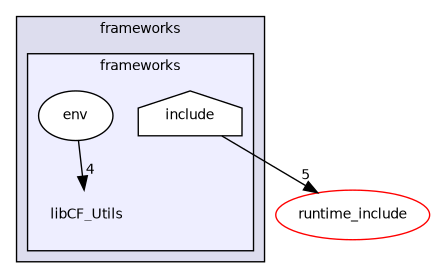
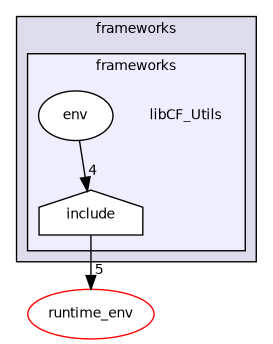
  digraph {
    compound=true
    node [fontname=Helvetica fontsize=10 shape=ellipse color=black fillcolor=white style=filled]
    edge [color=black labeldistance=1.5 labelfontname=Helvetica labelfontsize=10]
    n1 [label=libCF_Utils shape=plaintext color="" fillcolor="" style=""]
    n2 [label=include shape=house]
    n3 [label=env]
-   n4 [color=red label=runtime_include]
+   n4 [color=red label=runtime_env]
    subgraph cluster_1 {
      bgcolor="#ddddee"
      fontname=Helvetica
      fontsize=10
      label=frameworks
      pencolor=black
      subgraph cluster_2 {
        bgcolor="#eeeeff"
        fontname=Helvetica
        fontsize=10
        label=frameworks
        pencolor=black
        n1
        n2
        n3
      }
    }
    n2 -> n4 [headlabel=5]
-   n3 -> n1 [headlabel=4]
+   n3 -> n2 [headlabel=4]
  }
